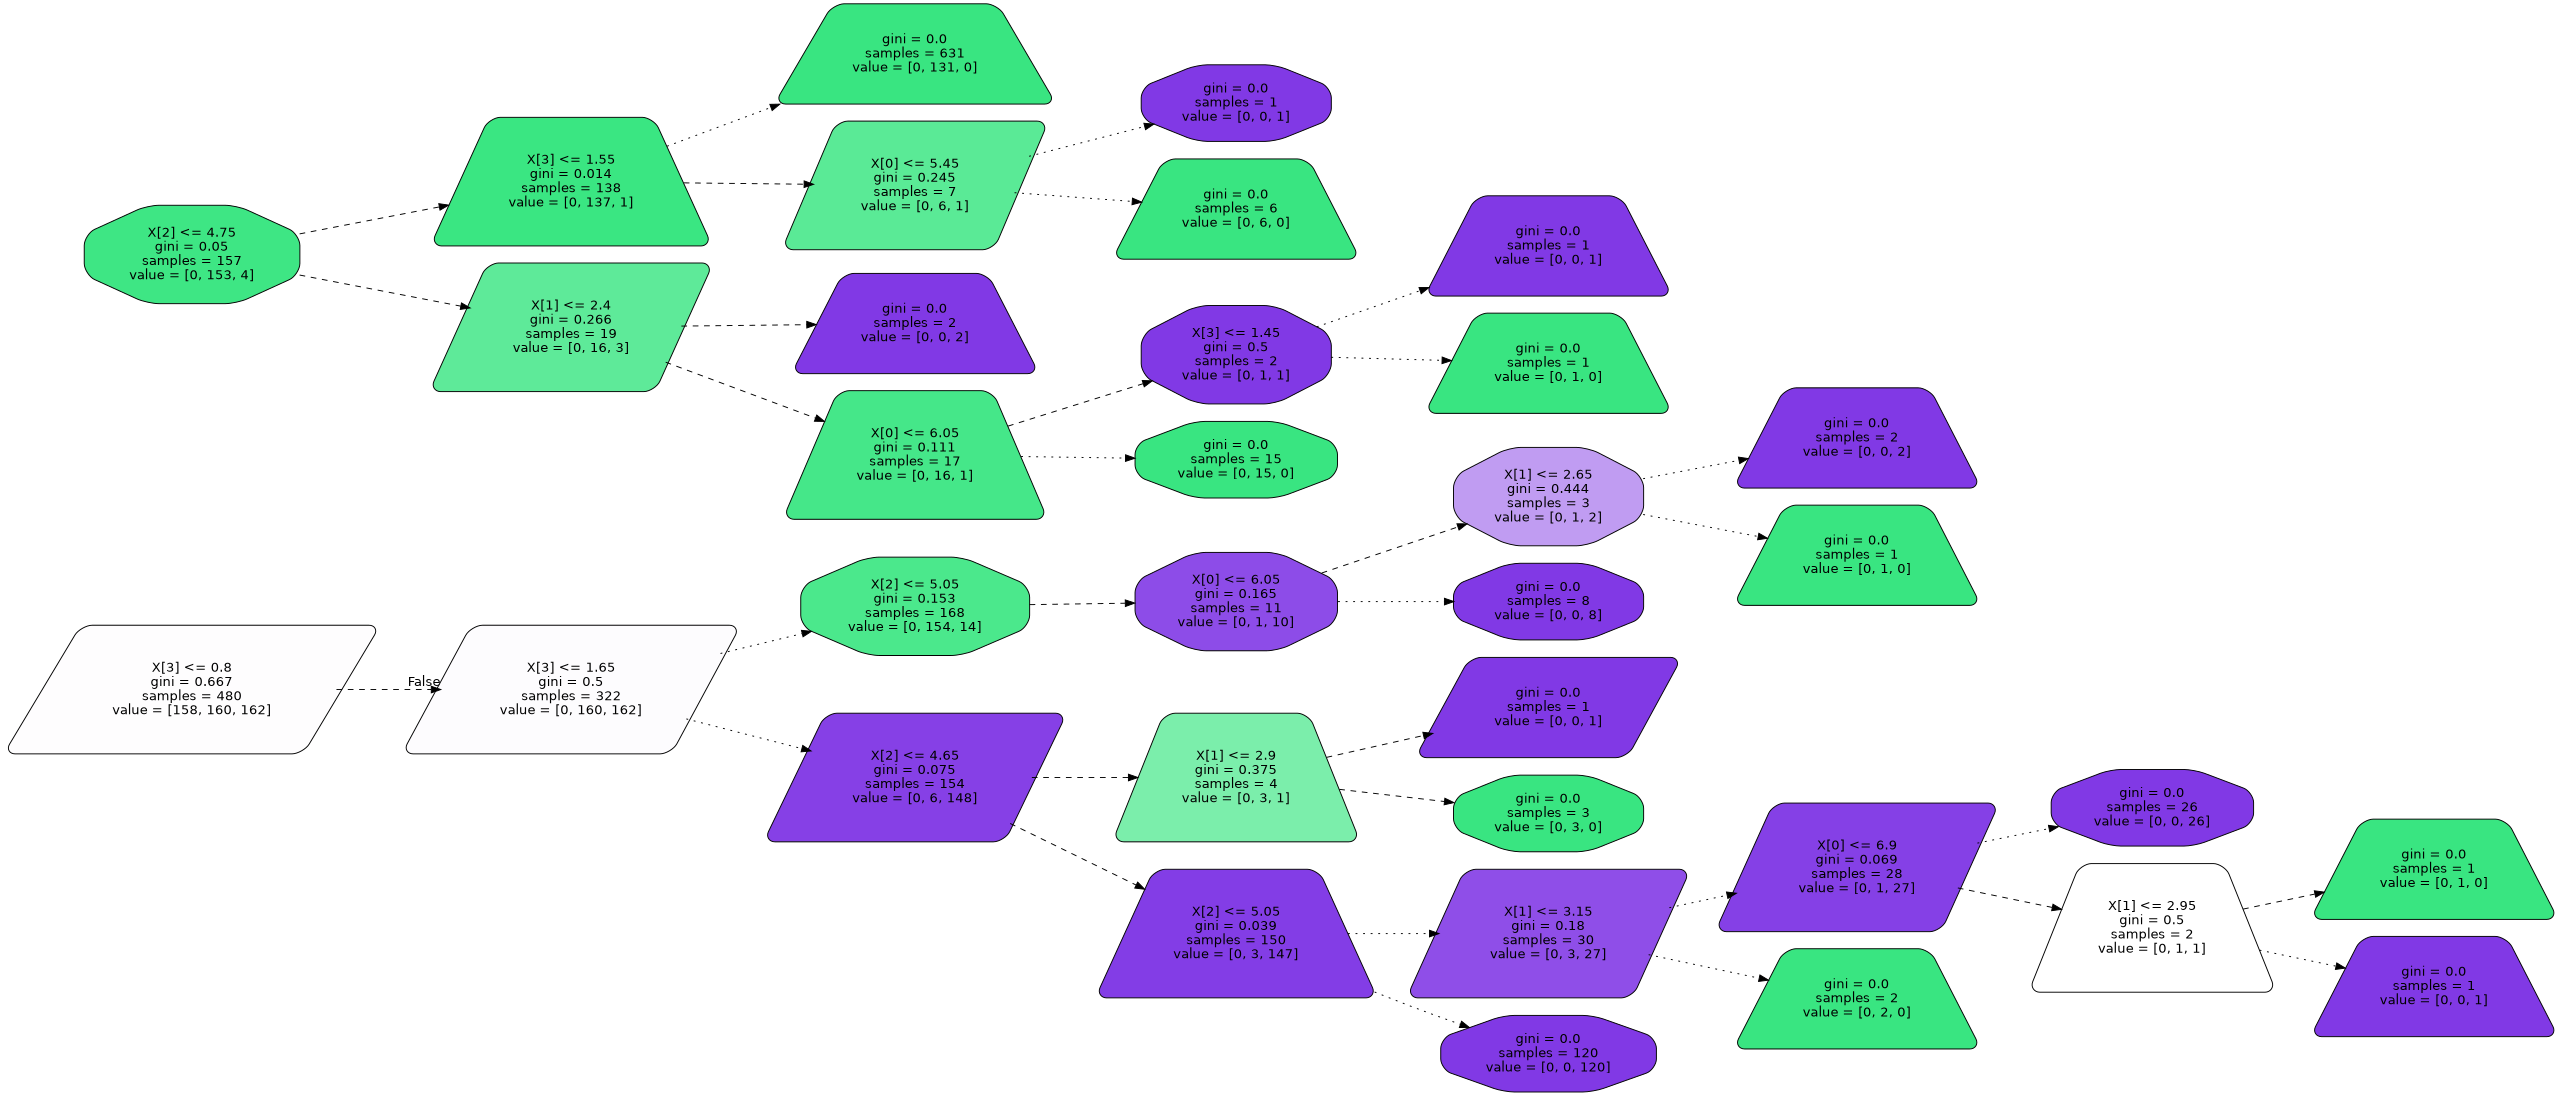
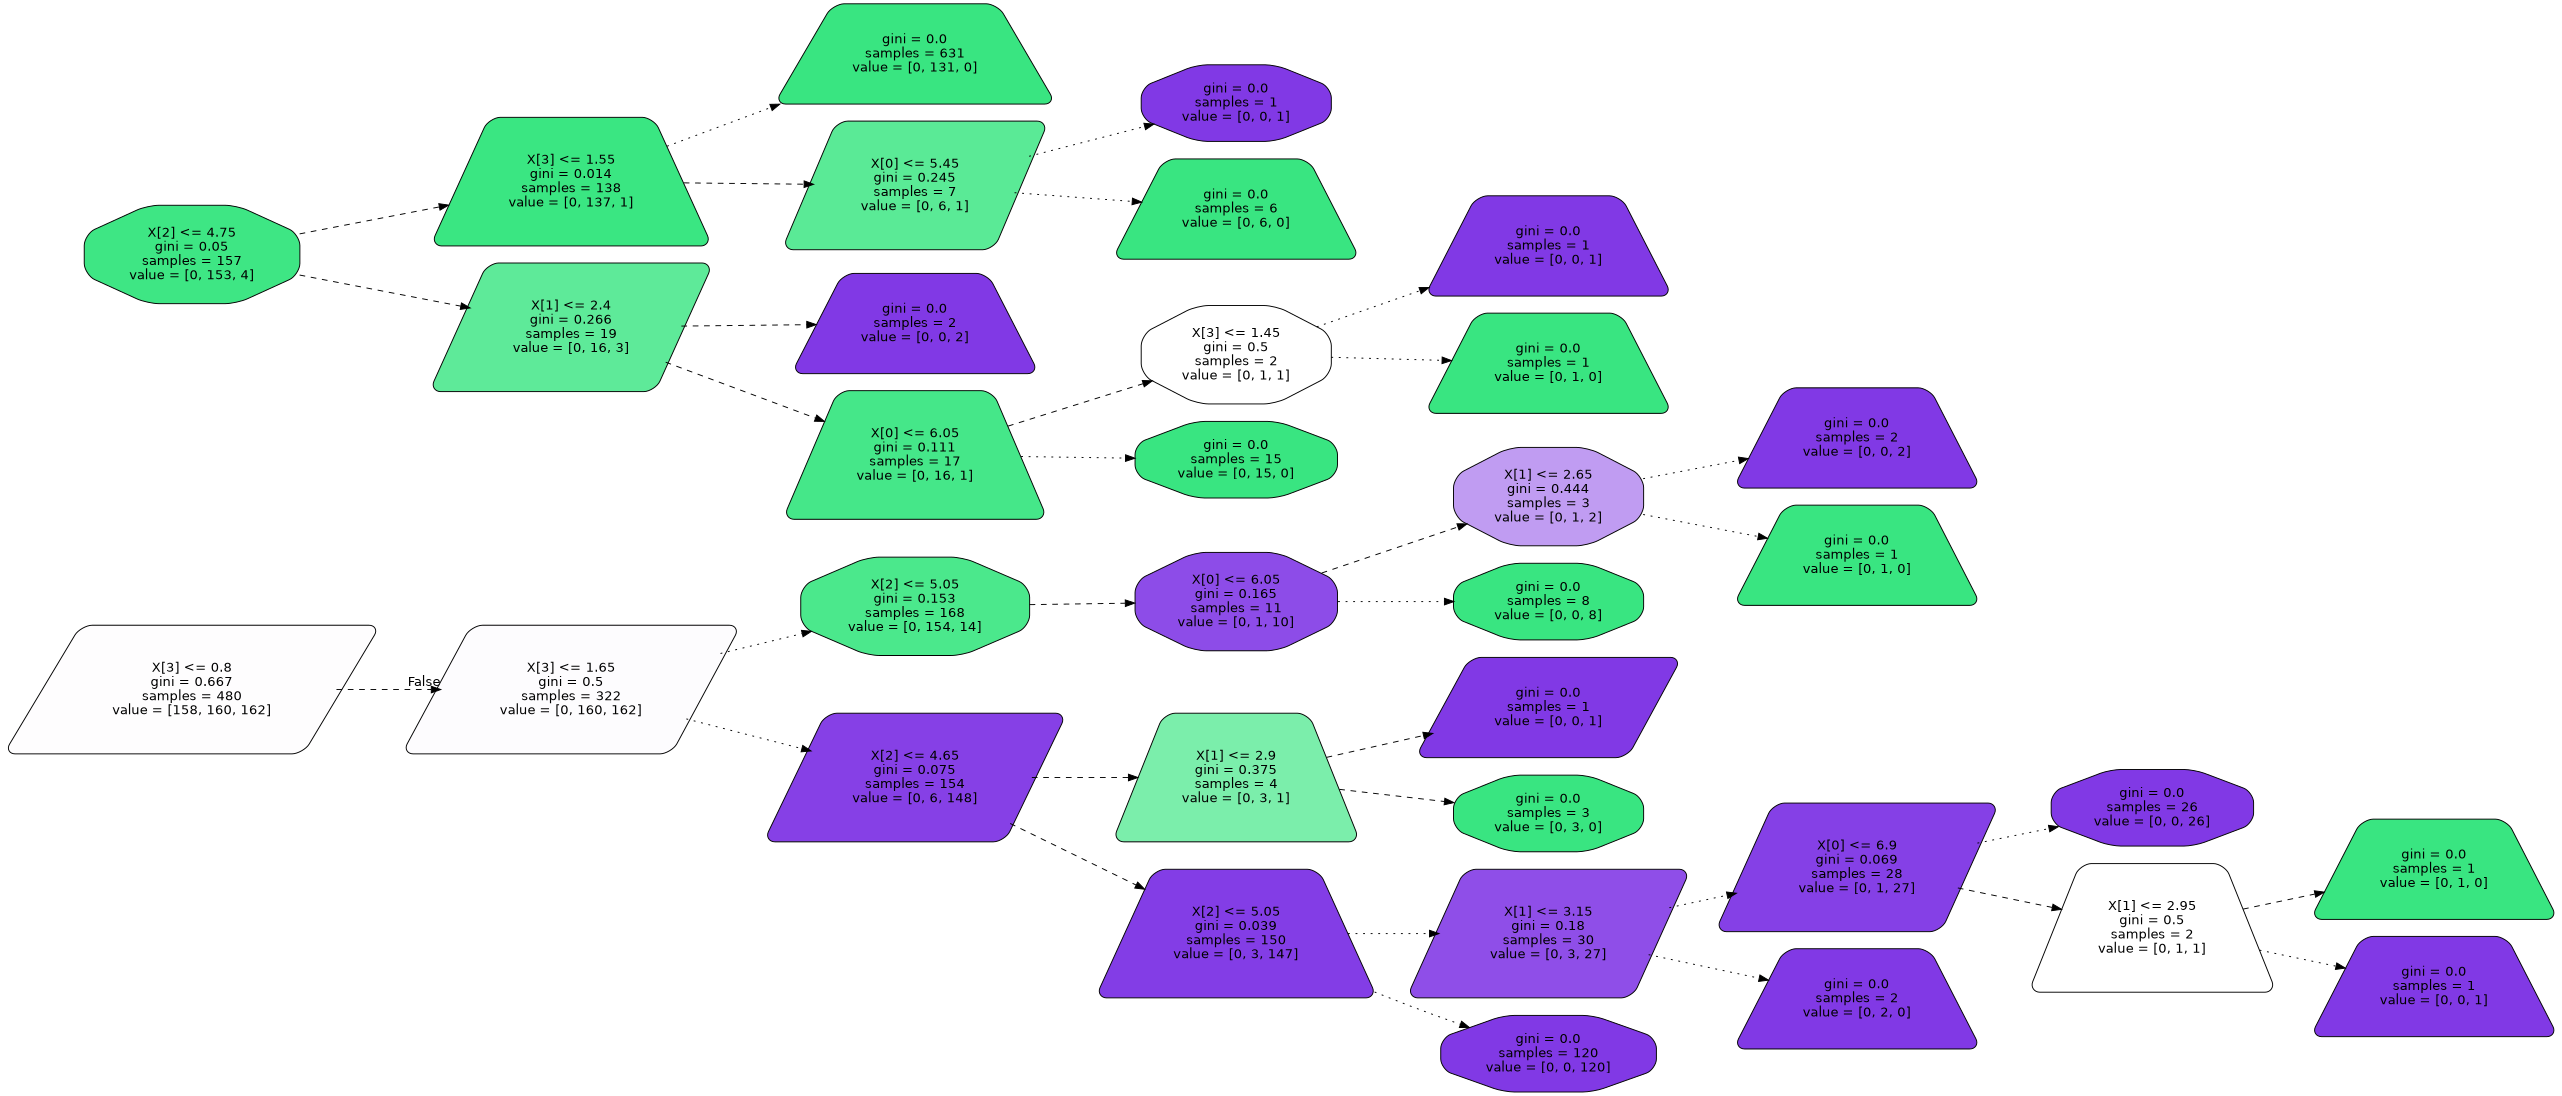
  digraph {
    rankdir=LR
    node [color=black fillcolor="#8139e5ff" fontname=helvetica shape=trapezium style="filled, rounded"]
    edge [fontname=helvetica style=dotted]
    n1 [fillcolor="#8139e502" label="X[3] <= 0.8\ngini = 0.667\nsamples = 480\nvalue = [158, 160, 162]" shape=parallelogram]
    n2 [fillcolor="#8139e503" label="X[3] <= 1.65\ngini = 0.5\nsamples = 322\nvalue = [0, 160, 162]" shape=parallelogram]
    n3 [fillcolor="#39e581e8" label="X[2] <= 5.05\ngini = 0.153\nsamples = 168\nvalue = [0, 154, 14]" shape=octagon]
    n4 [fillcolor="#8139e5f5" label="X[2] <= 4.65\ngini = 0.075\nsamples = 154\nvalue = [0, 6, 148]" shape=parallelogram]
    n5 [fillcolor="#8139e5e6" label="X[0] <= 6.05\ngini = 0.165\nsamples = 11\nvalue = [0, 1, 10]" shape=octagon]
    n6 [fillcolor="#39e581aa" label="X[1] <= 2.9\ngini = 0.375\nsamples = 4\nvalue = [0, 3, 1]"]
    n7 [fillcolor="#8139e5fa" label="X[2] <= 5.05\ngini = 0.039\nsamples = 150\nvalue = [0, 3, 147]"]
    n8 [fillcolor="#39e581f8" label="X[2] <= 4.75\ngini = 0.05\nsamples = 157\nvalue = [0, 153, 4]" shape=octagon]
    n9 [fillcolor="#39e581fd" label="X[3] <= 1.55\ngini = 0.014\nsamples = 138\nvalue = [0, 137, 1]"]
    n10 [fillcolor="#39e581cf" label="X[1] <= 2.4\ngini = 0.266\nsamples = 19\nvalue = [0, 16, 3]" shape=parallelogram]
    n11 [fillcolor="#8139e57f" label="X[1] <= 2.65\ngini = 0.444\nsamples = 3\nvalue = [0, 1, 2]" shape=octagon]
-   n12 [label="gini = 0.0\nsamples = 8\nvalue = [0, 0, 8]" shape=octagon]
+   n12 [fillcolor="#39e581ff" label="gini = 0.0\nsamples = 8\nvalue = [0, 0, 8]" shape=octagon]
    n13 [fillcolor="#39e581ff" label="gini = 0.0\nsamples = 631\nvalue = [0, 131, 0]"]
    n14 [fillcolor="#39e581d4" label="X[0] <= 5.45\ngini = 0.245\nsamples = 7\nvalue = [0, 6, 1]" shape=parallelogram]
    n15 [label="gini = 0.0\nsamples = 2\nvalue = [0, 0, 2]"]
    n16 [fillcolor="#39e581ef" label="X[0] <= 6.05\ngini = 0.111\nsamples = 17\nvalue = [0, 16, 1]"]
    n17 [label="gini = 0.0\nsamples = 1\nvalue = [0, 0, 1]" shape=octagon]
    n18 [fillcolor="#39e581ff" label="gini = 0.0\nsamples = 6\nvalue = [0, 6, 0]"]
-   n19 [label="X[3] <= 1.45\ngini = 0.5\nsamples = 2\nvalue = [0, 1, 1]" shape=octagon]
+   n19 [fillcolor="#39e58100" label="X[3] <= 1.45\ngini = 0.5\nsamples = 2\nvalue = [0, 1, 1]" shape=octagon]
    n20 [fillcolor="#39e581ff" label="gini = 0.0\nsamples = 15\nvalue = [0, 15, 0]" shape=octagon]
    n21 [label="gini = 0.0\nsamples = 1\nvalue = [0, 0, 1]"]
    n22 [fillcolor="#39e581ff" label="gini = 0.0\nsamples = 1\nvalue = [0, 1, 0]"]
    n23 [label="gini = 0.0\nsamples = 2\nvalue = [0, 0, 2]"]
    n24 [fillcolor="#39e581ff" label="gini = 0.0\nsamples = 1\nvalue = [0, 1, 0]"]
    n25 [label="gini = 0.0\nsamples = 1\nvalue = [0, 0, 1]" shape=parallelogram]
    n26 [fillcolor="#39e581ff" label="gini = 0.0\nsamples = 3\nvalue = [0, 3, 0]" shape=octagon]
    n27 [fillcolor="#8139e5e3" label="X[1] <= 3.15\ngini = 0.18\nsamples = 30\nvalue = [0, 3, 27]" shape=parallelogram]
    n28 [label="gini = 0.0\nsamples = 120\nvalue = [0, 0, 120]" shape=octagon]
    n29 [fillcolor="#8139e5f6" label="X[0] <= 6.9\ngini = 0.069\nsamples = 28\nvalue = [0, 1, 27]" shape=parallelogram]
-   n30 [fillcolor="#39e581ff" label="gini = 0.0\nsamples = 2\nvalue = [0, 2, 0]"]
+   n30 [label="gini = 0.0\nsamples = 2\nvalue = [0, 2, 0]"]
    n31 [label="gini = 0.0\nsamples = 26\nvalue = [0, 0, 26]" shape=octagon]
    n32 [fillcolor="#39e58100" label="X[1] <= 2.95\ngini = 0.5\nsamples = 2\nvalue = [0, 1, 1]"]
    n33 [fillcolor="#39e581ff" label="gini = 0.0\nsamples = 1\nvalue = [0, 1, 0]"]
    n34 [label="gini = 0.0\nsamples = 1\nvalue = [0, 0, 1]"]
    n1 -> n2 [headlabel=False labelangle=-45 labeldistance=2.5 style=dashed]
    n2 -> n3
    n2 -> n4
    n3 -> n5 [style=dashed]
    n4 -> n6 [style=dashed]
    n4 -> n7 [style=dashed]
    n5 -> n11 [style=dashed]
    n5 -> n12
    n6 -> n25 [style=dashed]
    n6 -> n26 [style=dashed]
    n7 -> n27
    n7 -> n28
    n8 -> n9 [style=dashed]
    n8 -> n10 [style=dashed]
    n9 -> n13
    n9 -> n14 [style=dashed]
    n10 -> n15 [style=dashed]
    n10 -> n16 [style=dashed]
    n11 -> n23
    n11 -> n24
    n14 -> n17
    n14 -> n18
    n16 -> n19 [style=dashed]
    n16 -> n20
    n19 -> n21
    n19 -> n22
    n27 -> n29
    n27 -> n30
    n29 -> n31
    n29 -> n32 [style=dashed]
    n32 -> n33 [style=dashed]
    n32 -> n34
  }
